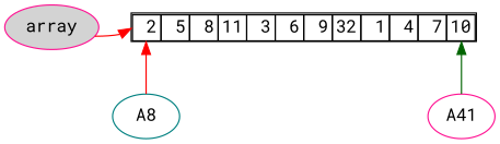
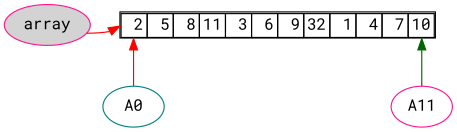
  digraph {
    fontname="Roboto Mono"
    splines=false
    node [fontname="Roboto Mono" color=deeppink fillcolor=white style=filled]
    edge [color=red fontname="Roboto Mono" headport=A0]
    n1 [label=<<table border="1" cellborder="1" cellspacing="0">                     <tr>                         <td port="A0"> 2</td>                         <td port="A1"> 5</td>                         <td port="A2"> 8</td>                         <td port="A3">11</td>                         <td port="A4"> 3</td>                         <td port="A5"> 6</td>                         <td port="A6"> 9</td>                         <td port="A7">32</td>                         <td port="A8"> 1</td>                         <td port="A9"> 4</td>                         <td port="A10"> 7</td>                         <td port="A11">10</td>                     </tr>                 </table>> shape=none color="" fillcolor="" style=""]
    array [fillcolor=lightgrey]
-   A0 [color=teal label=A8]
-   A11 [label=A41]
+   A0 [color=teal]
+   A11
    subgraph sub_1 {
      rank=min
      n1
      array
    }
    subgraph sub_2 {
      rank=max
      A0
      A11
    }
    array -> n1
    A0 -> n1
    A11 -> n1 [color=darkgreen headport=A11]
  }
